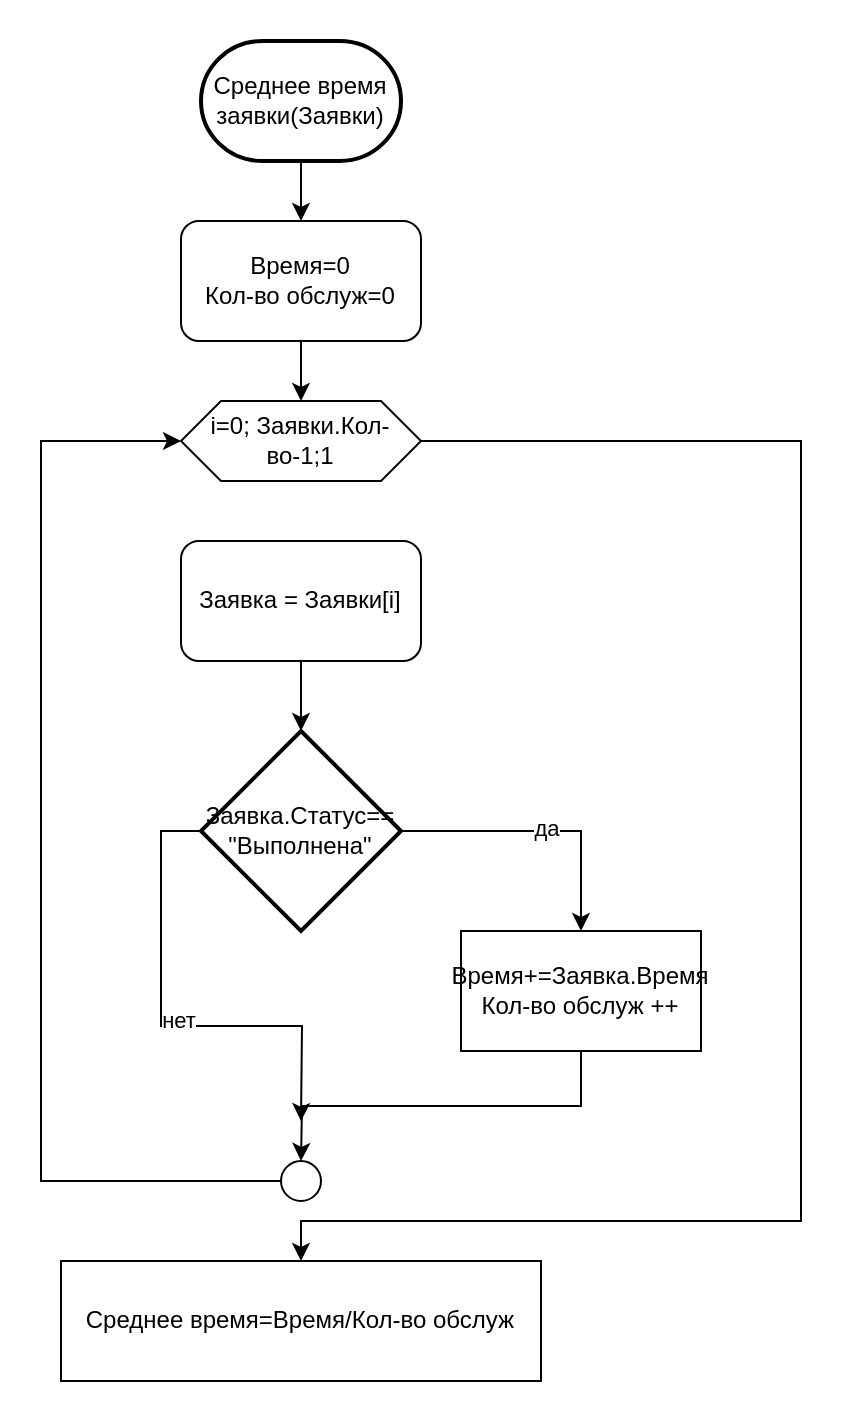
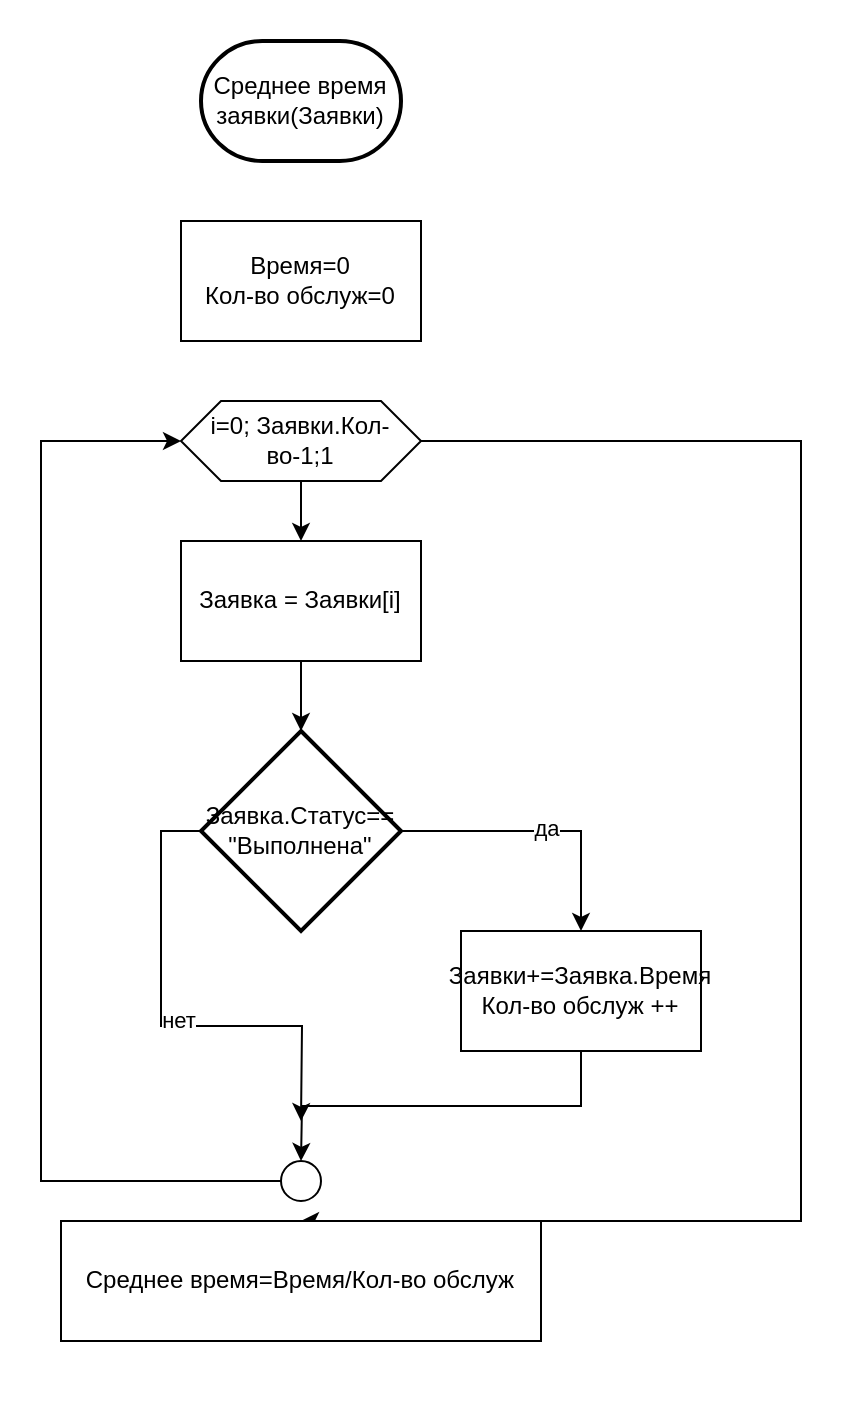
  <mxCell id="0" />
  <mxCell id="1" parent="0" />
- <mxCell id="2" style="edgeStyle=orthogonalEdgeStyle;rounded=0;orthogonalLoop=1;jettySize=auto;html=1;exitX=0.5;exitY=1;exitDx=0;exitDy=0;exitPerimeter=0;entryX=0.5;entryY=0;entryDx=0;entryDy=0;" edge="1" parent="1" source="3" target="5"><mxGeometry relative="1" as="geometry" /></mxCell>
  <mxCell id="3" value="Среднее время заявки(Заявки)" style="strokeWidth=2;html=1;shape=mxgraph.flowchart.terminator;whiteSpace=wrap;" vertex="1" parent="1"><mxGeometry x="100" y="20" width="100" height="60" as="geometry" /></mxCell>
- <mxCell id="4" style="edgeStyle=orthogonalEdgeStyle;rounded=0;orthogonalLoop=1;jettySize=auto;html=1;exitX=0.5;exitY=1;exitDx=0;exitDy=0;entryX=0.5;entryY=0;entryDx=0;entryDy=0;" edge="1" parent="1" source="5" target="8"><mxGeometry relative="1" as="geometry" /></mxCell>
- <mxCell id="5" value="Время=0&lt;div&gt;Кол-во обслуж=0&lt;/div&gt;" style="whiteSpace=wrap;html=1;rounded=1;" vertex="1" parent="1"><mxGeometry x="90" y="110" width="120" height="60" as="geometry" /></mxCell>
+ <mxCell id="5" value="Время=0&lt;div&gt;Кол-во обслуж=0&lt;/div&gt;" style="rounded=0;whiteSpace=wrap;html=1;" vertex="1" parent="1"><mxGeometry x="90" y="110" width="120" height="60" as="geometry" /></mxCell>
+ <mxCell id="6" style="edgeStyle=orthogonalEdgeStyle;rounded=0;orthogonalLoop=1;jettySize=auto;html=1;exitX=0.5;exitY=1;exitDx=0;exitDy=0;entryX=0.5;entryY=0;entryDx=0;entryDy=0;" edge="1" parent="1" source="8" target="9"><mxGeometry relative="1" as="geometry" /></mxCell>
  <mxCell id="7" style="edgeStyle=orthogonalEdgeStyle;rounded=0;orthogonalLoop=1;jettySize=auto;html=1;exitX=1;exitY=0.5;exitDx=0;exitDy=0;entryX=0.5;entryY=0;entryDx=0;entryDy=0;" edge="1" parent="1" source="8" target="20"><mxGeometry relative="1" as="geometry"><Array as="points"><mxPoint x="400" y="220" /><mxPoint x="400" y="610" /><mxPoint x="150" y="610" /></Array></mxGeometry></mxCell>
  <mxCell id="8" value="i=0; Заявки.Кол-во-1;1" style="shape=hexagon;perimeter=hexagonPerimeter2;whiteSpace=wrap;html=1;fixedSize=1;" vertex="1" parent="1"><mxGeometry x="90" y="200" width="120" height="40" as="geometry" /></mxCell>
- <mxCell id="9" value="Заявка = Заявки[i]" style="whiteSpace=wrap;html=1;rounded=1;" vertex="1" parent="1"><mxGeometry x="90" y="270" width="120" height="60" as="geometry" /></mxCell>
+ <mxCell id="9" value="Заявка = Заявки[i]" style="rounded=0;whiteSpace=wrap;html=1;" vertex="1" parent="1"><mxGeometry x="90" y="270" width="120" height="60" as="geometry" /></mxCell>
  <mxCell id="10" style="edgeStyle=orthogonalEdgeStyle;rounded=0;orthogonalLoop=1;jettySize=auto;html=1;exitX=1;exitY=0.5;exitDx=0;exitDy=0;exitPerimeter=0;entryX=0.5;entryY=0;entryDx=0;entryDy=0;" edge="1" parent="1" source="14" target="17"><mxGeometry relative="1" as="geometry" /></mxCell>
  <mxCell id="11" value="да" style="edgeLabel;html=1;align=center;verticalAlign=middle;resizable=0;points=[];" vertex="1" connectable="0" parent="10"><mxGeometry x="0.026" y="2" relative="1" as="geometry"><mxPoint as="offset" /></mxGeometry></mxCell>
  <mxCell id="12" style="edgeStyle=orthogonalEdgeStyle;rounded=0;orthogonalLoop=1;jettySize=auto;html=1;exitX=0;exitY=0.5;exitDx=0;exitDy=0;exitPerimeter=0;" edge="1" parent="1" source="14"><mxGeometry relative="1" as="geometry"><mxPoint x="150" y="560" as="targetPoint" /></mxGeometry></mxCell>
  <mxCell id="13" value="нет" style="edgeLabel;html=1;align=center;verticalAlign=middle;resizable=0;points=[];" vertex="1" connectable="0" parent="12"><mxGeometry x="0.073" y="3" relative="1" as="geometry"><mxPoint as="offset" /></mxGeometry></mxCell>
  <mxCell id="14" value="Заявка.Статус==&lt;div&gt;&quot;Выполнена&quot;&lt;/div&gt;" style="strokeWidth=2;html=1;shape=mxgraph.flowchart.decision;whiteSpace=wrap;" vertex="1" parent="1"><mxGeometry x="100" y="365" width="100" height="100" as="geometry" /></mxCell>
  <mxCell id="15" style="edgeStyle=orthogonalEdgeStyle;rounded=0;orthogonalLoop=1;jettySize=auto;html=1;exitX=0.5;exitY=1;exitDx=0;exitDy=0;entryX=0.5;entryY=0;entryDx=0;entryDy=0;entryPerimeter=0;" edge="1" parent="1" source="9" target="14"><mxGeometry relative="1" as="geometry" /></mxCell>
  <mxCell id="16" style="edgeStyle=orthogonalEdgeStyle;rounded=0;orthogonalLoop=1;jettySize=auto;html=1;exitX=0.5;exitY=1;exitDx=0;exitDy=0;" edge="1" parent="1" source="17"><mxGeometry relative="1" as="geometry"><mxPoint x="150" y="580" as="targetPoint" /></mxGeometry></mxCell>
- <mxCell id="17" value="Время+=Заявка.Время&lt;div&gt;Кол-во обслуж ++&lt;/div&gt;" style="rounded=0;whiteSpace=wrap;html=1;" vertex="1" parent="1"><mxGeometry x="230" y="465" width="120" height="60" as="geometry" /></mxCell>
+ <mxCell id="17" value="Заявки+=Заявка.Время&lt;div&gt;Кол-во обслуж ++&lt;/div&gt;" style="rounded=0;whiteSpace=wrap;html=1;" vertex="1" parent="1"><mxGeometry x="230" y="465" width="120" height="60" as="geometry" /></mxCell>
  <mxCell id="18" style="edgeStyle=orthogonalEdgeStyle;rounded=0;orthogonalLoop=1;jettySize=auto;html=1;exitX=0;exitY=0.5;exitDx=0;exitDy=0;entryX=0;entryY=0.5;entryDx=0;entryDy=0;" edge="1" parent="1" source="19" target="8"><mxGeometry relative="1" as="geometry"><Array as="points"><mxPoint x="20" y="590" /><mxPoint x="20" y="220" /></Array></mxGeometry></mxCell>
  <mxCell id="19" value="" style="ellipse;whiteSpace=wrap;html=1;" vertex="1" parent="1"><mxGeometry x="140" y="580" width="20" height="20" as="geometry" /></mxCell>
- <mxCell id="20" value="Среднее время=Время/Кол-во обслуж" style="rounded=0;whiteSpace=wrap;html=1;" vertex="1" parent="1"><mxGeometry x="30" y="630" width="240" height="60" as="geometry" /></mxCell>
+ <mxCell id="20" value="Среднее время=Время/Кол-во обслуж" style="rounded=0;whiteSpace=wrap;html=1;" vertex="1" parent="1"><mxGeometry x="30" y="610" width="240" height="60" as="geometry" /></mxCell>
